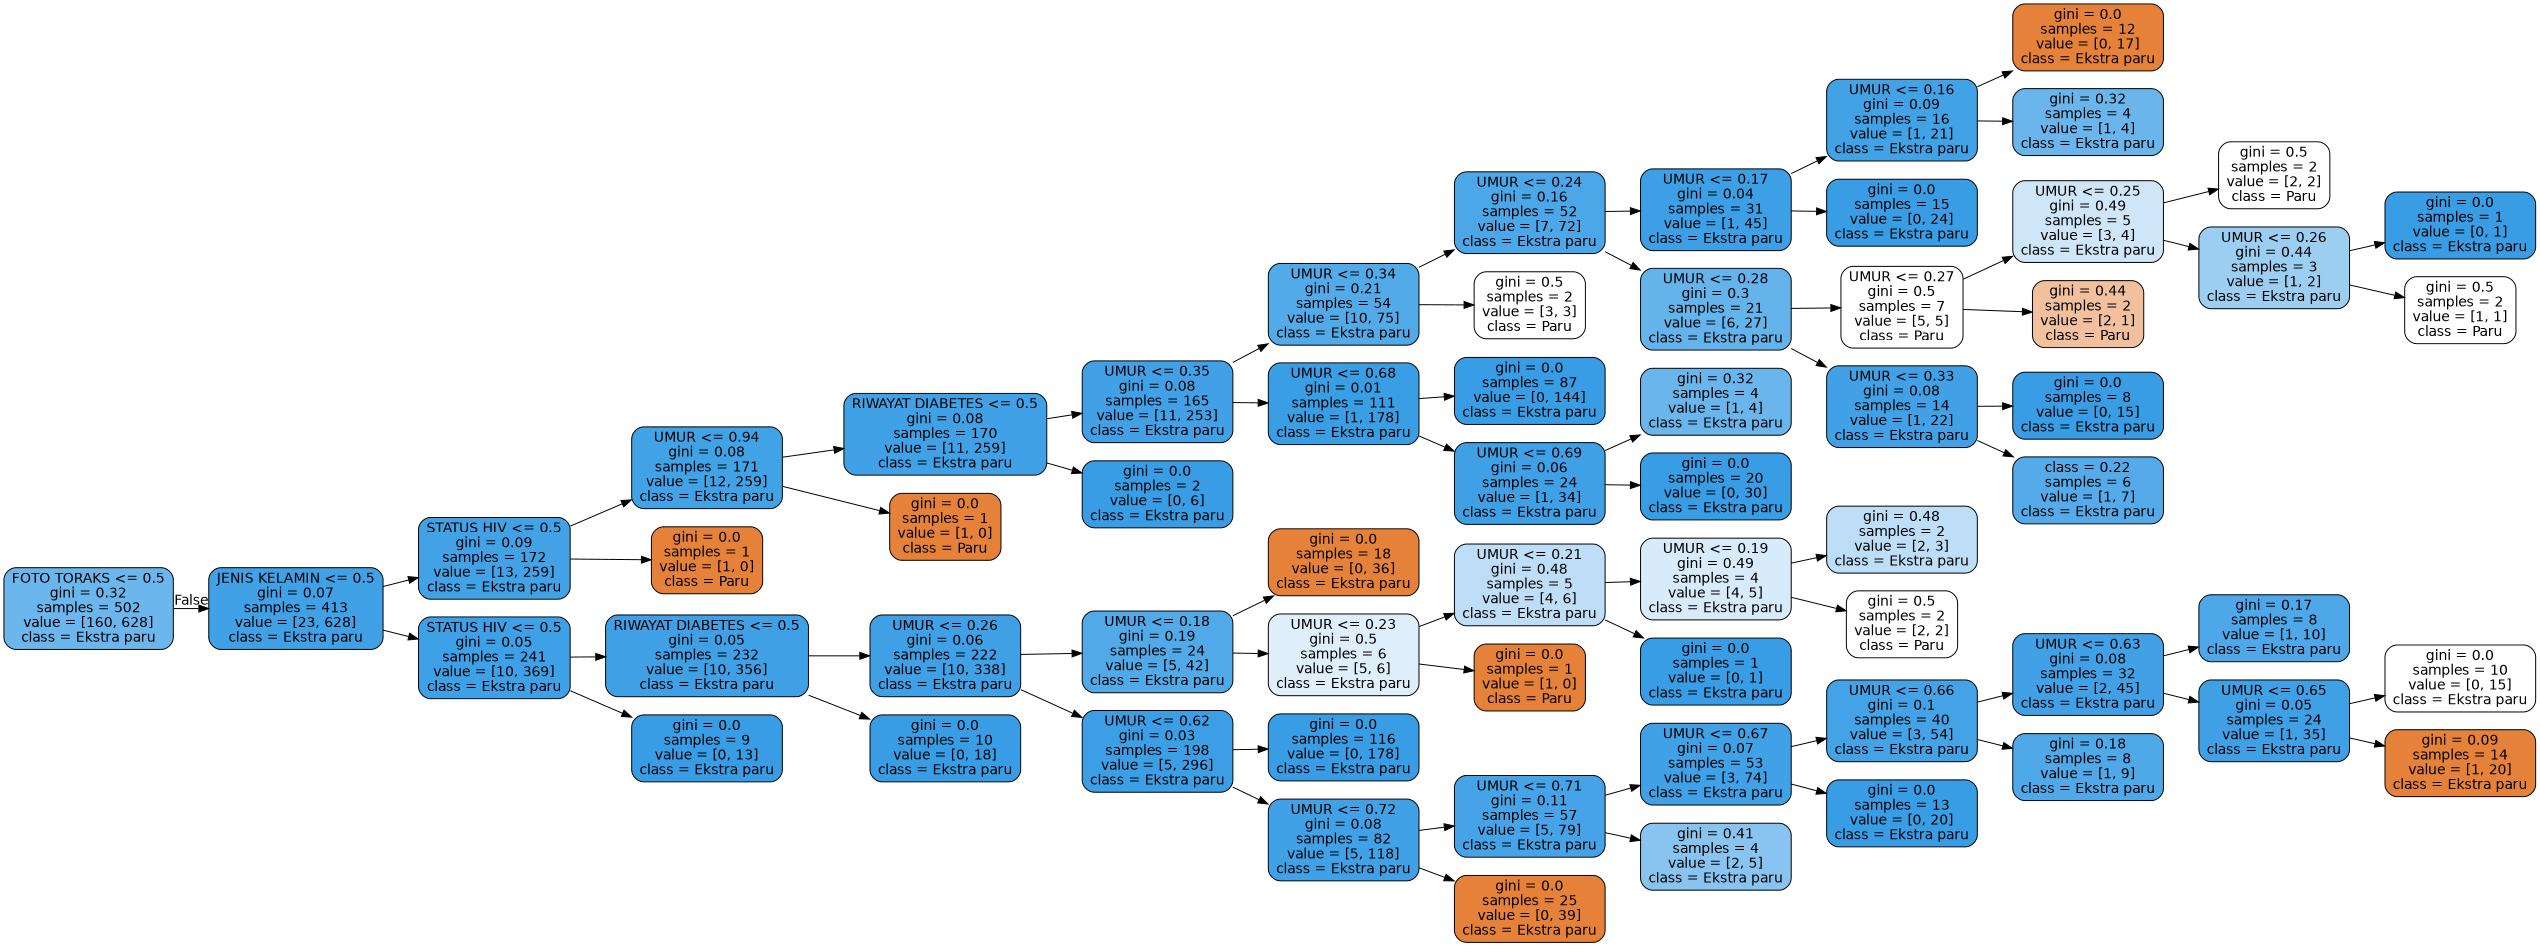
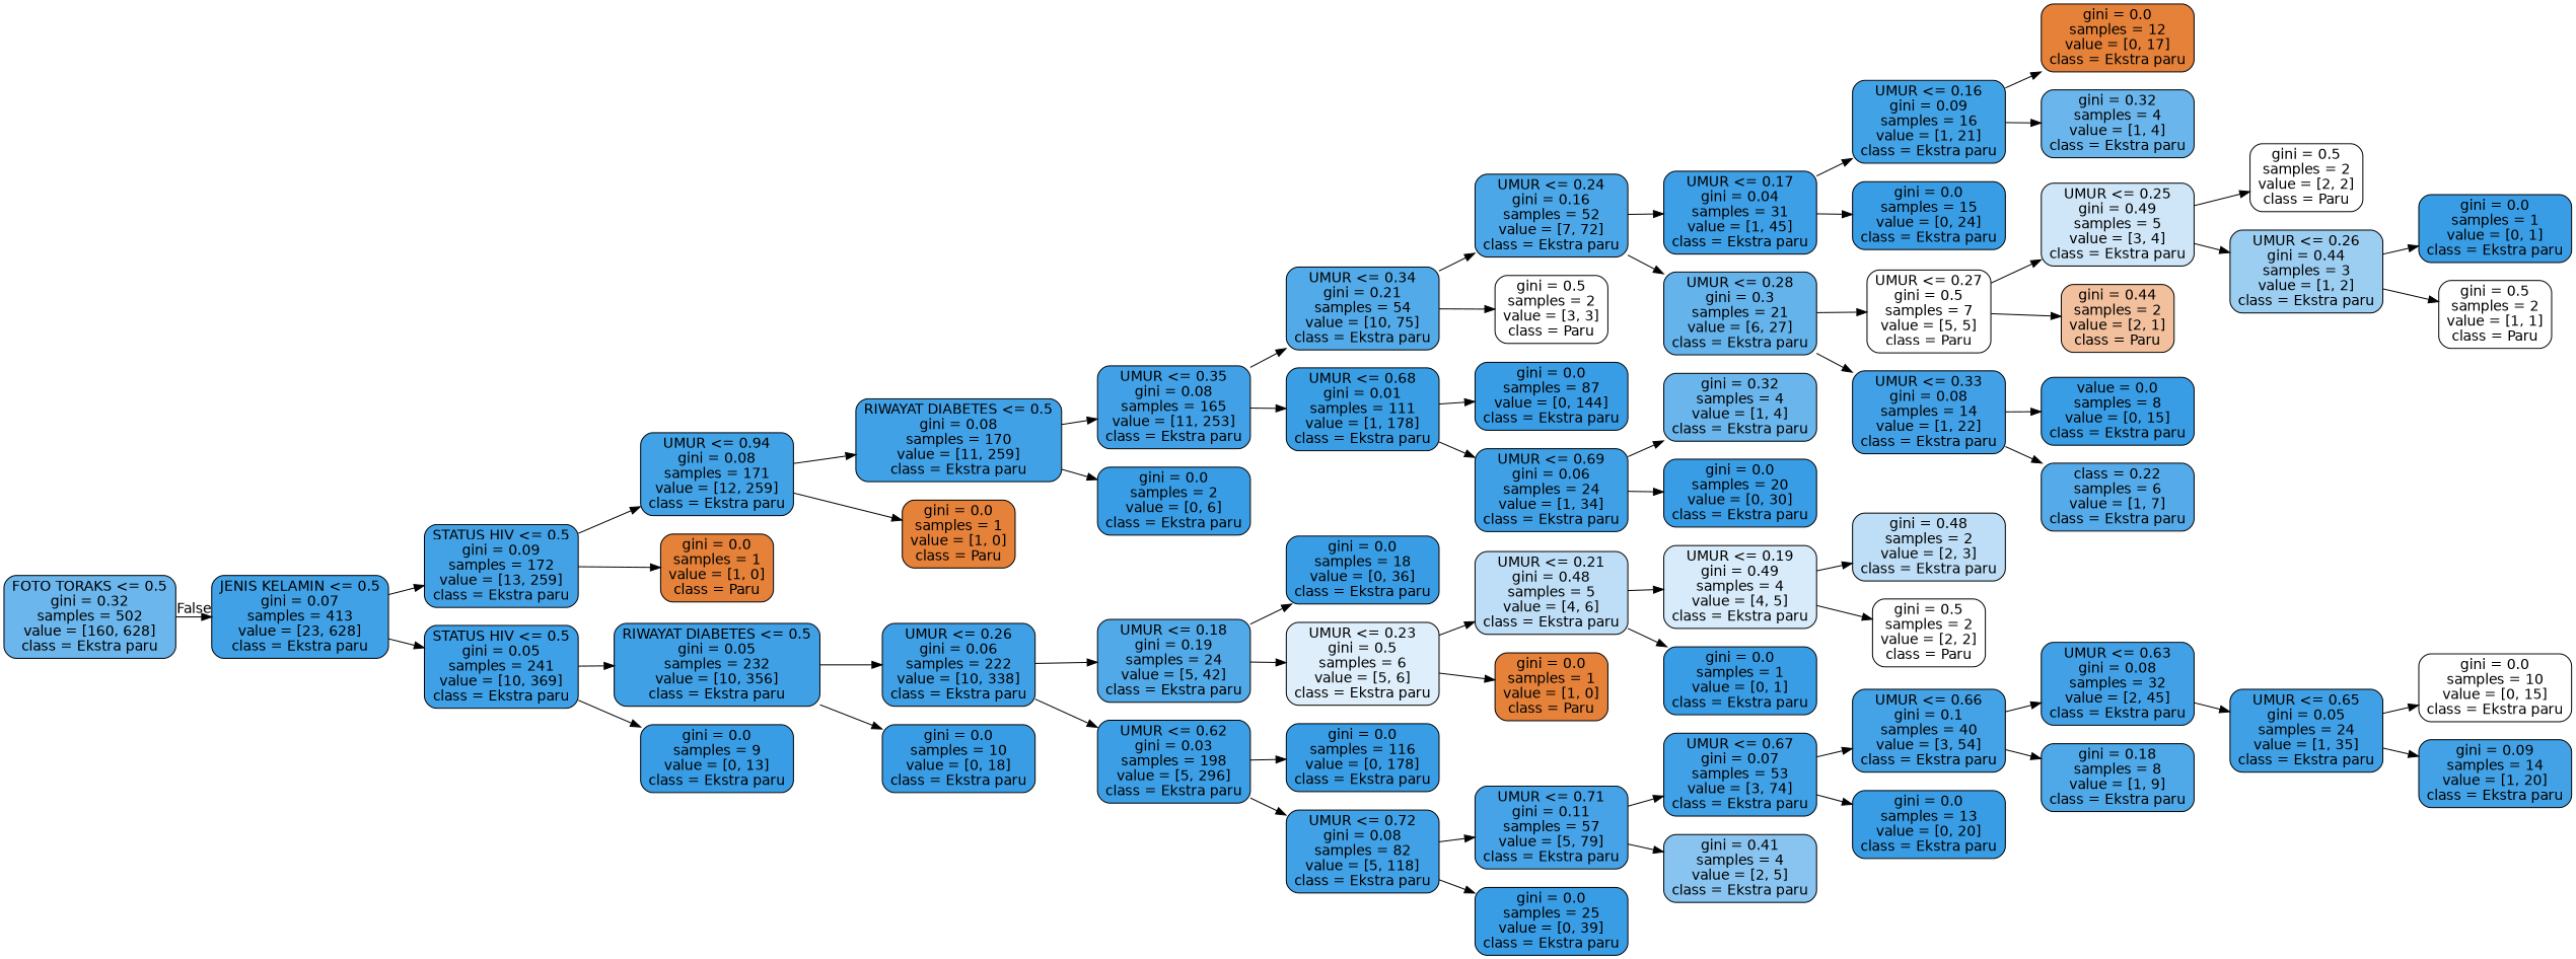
  digraph {
    rankdir=LR
    node [color=black fillcolor="#399de5" fontname=helvetica shape=box style="filled, rounded"]
    edge [fontname=helvetica]
    n1 [fillcolor="#6bb6ec" label="FOTO TORAKS <= 0.5\ngini = 0.32\nsamples = 502\nvalue = [160, 628]\nclass = Ekstra paru"]
    n2 [fillcolor="#40a1e6" label="JENIS KELAMIN <= 0.5\ngini = 0.07\nsamples = 413\nvalue = [23, 628]\nclass = Ekstra paru"]
    n3 [fillcolor="#43a2e6" label="STATUS HIV <= 0.5\ngini = 0.09\nsamples = 172\nvalue = [13, 259]\nclass = Ekstra paru"]
    n4 [fillcolor="#3ea0e6" label="STATUS HIV <= 0.5\ngini = 0.05\nsamples = 241\nvalue = [10, 369]\nclass = Ekstra paru"]
    n5 [fillcolor="#42a2e6" label="UMUR <= 0.94\ngini = 0.08\nsamples = 171\nvalue = [12, 259]\nclass = Ekstra paru"]
    n6 [fillcolor="#e58139" label="gini = 0.0\nsamples = 1\nvalue = [1, 0]\nclass = Paru"]
    n7 [fillcolor="#3fa0e6" label="RIWAYAT DIABETES <= 0.5\ngini = 0.05\nsamples = 232\nvalue = [10, 356]\nclass = Ekstra paru"]
    n8 [label="gini = 0.0\nsamples = 9\nvalue = [0, 13]\nclass = Ekstra paru"]
    n9 [fillcolor="#41a1e6" label="RIWAYAT DIABETES <= 0.5\ngini = 0.08\nsamples = 170\nvalue = [11, 259]\nclass = Ekstra paru"]
    n10 [fillcolor="#e58139" label="gini = 0.0\nsamples = 1\nvalue = [1, 0]\nclass = Paru"]
    n11 [fillcolor="#42a1e6" label="UMUR <= 0.35\ngini = 0.08\nsamples = 165\nvalue = [11, 253]\nclass = Ekstra paru"]
    n12 [label="gini = 0.0\nsamples = 2\nvalue = [0, 6]\nclass = Ekstra paru"]
    n13 [fillcolor="#53aae8" label="UMUR <= 0.34\ngini = 0.21\nsamples = 54\nvalue = [10, 75]\nclass = Ekstra paru"]
    n14 [fillcolor="#3a9ee5" label="UMUR <= 0.68\ngini = 0.01\nsamples = 111\nvalue = [1, 178]\nclass = Ekstra paru"]
    n15 [fillcolor="#4ca7e8" label="UMUR <= 0.24\ngini = 0.16\nsamples = 52\nvalue = [7, 72]\nclass = Ekstra paru"]
    n16 [fillcolor="#ffffff" label="gini = 0.5\nsamples = 2\nvalue = [3, 3]\nclass = Paru"]
    n17 [label="gini = 0.0\nsamples = 87\nvalue = [0, 144]\nclass = Ekstra paru"]
    n18 [fillcolor="#3fa0e6" label="UMUR <= 0.69\ngini = 0.06\nsamples = 24\nvalue = [1, 34]\nclass = Ekstra paru"]
    n19 [fillcolor="#3d9fe6" label="UMUR <= 0.17\ngini = 0.04\nsamples = 31\nvalue = [1, 45]\nclass = Ekstra paru"]
    n20 [fillcolor="#65b3eb" label="UMUR <= 0.28\ngini = 0.3\nsamples = 21\nvalue = [6, 27]\nclass = Ekstra paru"]
    n21 [fillcolor="#42a2e6" label="UMUR <= 0.16\ngini = 0.09\nsamples = 16\nvalue = [1, 21]\nclass = Ekstra paru"]
    n22 [label="gini = 0.0\nsamples = 15\nvalue = [0, 24]\nclass = Ekstra paru"]
    n23 [fillcolor="#ffffff" label="UMUR <= 0.27\ngini = 0.5\nsamples = 7\nvalue = [5, 5]\nclass = Paru"]
    n24 [fillcolor="#42a1e6" label="UMUR <= 0.33\ngini = 0.08\nsamples = 14\nvalue = [1, 22]\nclass = Ekstra paru"]
    n25 [fillcolor="#e58139" label="gini = 0.0\nsamples = 12\nvalue = [0, 17]\nclass = Ekstra paru"]
    n26 [fillcolor="#6ab6ec" label="gini = 0.32\nsamples = 4\nvalue = [1, 4]\nclass = Ekstra paru"]
    n27 [fillcolor="#cee6f8" label="UMUR <= 0.25\ngini = 0.49\nsamples = 5\nvalue = [3, 4]\nclass = Ekstra paru"]
    n28 [fillcolor="#f2c09c" label="gini = 0.44\nsamples = 2\nvalue = [2, 1]\nclass = Paru"]
-   n29 [label="gini = 0.0\nsamples = 8\nvalue = [0, 15]\nclass = Ekstra paru"]
+   n29 [label="value = 0.0\nsamples = 8\nvalue = [0, 15]\nclass = Ekstra paru"]
    n30 [fillcolor="#55abe9" label="class = 0.22\nsamples = 6\nvalue = [1, 7]\nclass = Ekstra paru"]
    n31 [fillcolor="#ffffff" label="gini = 0.5\nsamples = 2\nvalue = [2, 2]\nclass = Paru"]
    n32 [fillcolor="#9ccef2" label="UMUR <= 0.26\ngini = 0.44\nsamples = 3\nvalue = [1, 2]\nclass = Ekstra paru"]
    n33 [label="gini = 0.0\nsamples = 1\nvalue = [0, 1]\nclass = Ekstra paru"]
    n34 [fillcolor="#ffffff" label="gini = 0.5\nsamples = 2\nvalue = [1, 1]\nclass = Paru"]
    n35 [fillcolor="#6ab6ec" label="gini = 0.32\nsamples = 4\nvalue = [1, 4]\nclass = Ekstra paru"]
    n36 [label="gini = 0.0\nsamples = 20\nvalue = [0, 30]\nclass = Ekstra paru"]
    n37 [fillcolor="#3fa0e6" label="UMUR <= 0.26\ngini = 0.06\nsamples = 222\nvalue = [10, 338]\nclass = Ekstra paru"]
    n38 [label="gini = 0.0\nsamples = 10\nvalue = [0, 18]\nclass = Ekstra paru"]
    n39 [fillcolor="#51a9e8" label="UMUR <= 0.18\ngini = 0.19\nsamples = 24\nvalue = [5, 42]\nclass = Ekstra paru"]
    n40 [fillcolor="#3c9fe5" label="UMUR <= 0.62\ngini = 0.03\nsamples = 198\nvalue = [5, 296]\nclass = Ekstra paru"]
-   n41 [fillcolor="#e58139" label="gini = 0.0\nsamples = 18\nvalue = [0, 36]\nclass = Ekstra paru"]
+   n41 [label="gini = 0.0\nsamples = 18\nvalue = [0, 36]\nclass = Ekstra paru"]
    n42 [fillcolor="#deeffb" label="UMUR <= 0.23\ngini = 0.5\nsamples = 6\nvalue = [5, 6]\nclass = Ekstra paru"]
    n43 [label="gini = 0.0\nsamples = 116\nvalue = [0, 178]\nclass = Ekstra paru"]
    n44 [fillcolor="#41a1e6" label="UMUR <= 0.72\ngini = 0.08\nsamples = 82\nvalue = [5, 118]\nclass = Ekstra paru"]
    n45 [fillcolor="#bddef6" label="UMUR <= 0.21\ngini = 0.48\nsamples = 5\nvalue = [4, 6]\nclass = Ekstra paru"]
    n46 [fillcolor="#e58139" label="gini = 0.0\nsamples = 1\nvalue = [1, 0]\nclass = Paru"]
    n47 [fillcolor="#d7ebfa" label="UMUR <= 0.19\ngini = 0.49\nsamples = 4\nvalue = [4, 5]\nclass = Ekstra paru"]
    n48 [label="gini = 0.0\nsamples = 1\nvalue = [0, 1]\nclass = Ekstra paru"]
    n49 [fillcolor="#bddef6" label="gini = 0.48\nsamples = 2\nvalue = [2, 3]\nclass = Ekstra paru"]
    n50 [fillcolor="#ffffff" label="gini = 0.5\nsamples = 2\nvalue = [2, 2]\nclass = Paru"]
    n51 [fillcolor="#46a3e7" label="UMUR <= 0.71\ngini = 0.11\nsamples = 57\nvalue = [5, 79]\nclass = Ekstra paru"]
-   n52 [fillcolor="#e58139" label="gini = 0.0\nsamples = 25\nvalue = [0, 39]\nclass = Ekstra paru"]
+   n52 [label="gini = 0.0\nsamples = 25\nvalue = [0, 39]\nclass = Ekstra paru"]
    n53 [fillcolor="#41a1e6" label="UMUR <= 0.67\ngini = 0.07\nsamples = 53\nvalue = [3, 74]\nclass = Ekstra paru"]
    n54 [fillcolor="#88c4ef" label="gini = 0.41\nsamples = 4\nvalue = [2, 5]\nclass = Ekstra paru"]
    n55 [fillcolor="#44a2e6" label="UMUR <= 0.66\ngini = 0.1\nsamples = 40\nvalue = [3, 54]\nclass = Ekstra paru"]
    n56 [label="gini = 0.0\nsamples = 13\nvalue = [0, 20]\nclass = Ekstra paru"]
    n57 [fillcolor="#42a1e6" label="UMUR <= 0.63\ngini = 0.08\nsamples = 32\nvalue = [2, 45]\nclass = Ekstra paru"]
    n58 [fillcolor="#4fa8e8" label="gini = 0.18\nsamples = 8\nvalue = [1, 9]\nclass = Ekstra paru"]
-   n59 [fillcolor="#4da7e8" label="gini = 0.17\nsamples = 8\nvalue = [1, 10]\nclass = Ekstra paru"]
    n60 [fillcolor="#3fa0e6" label="UMUR <= 0.65\ngini = 0.05\nsamples = 24\nvalue = [1, 35]\nclass = Ekstra paru"]
    n61 [fillcolor="#ffffff" label="gini = 0.0\nsamples = 10\nvalue = [0, 15]\nclass = Ekstra paru"]
-   n62 [fillcolor="#e58139" label="gini = 0.09\nsamples = 14\nvalue = [1, 20]\nclass = Ekstra paru"]
+   n62 [fillcolor="#43a2e6" label="gini = 0.09\nsamples = 14\nvalue = [1, 20]\nclass = Ekstra paru"]
    n1 -> n2 [headlabel=False labelangle=-45 labeldistance=2.5]
    n2 -> n3
    n2 -> n4
    n3 -> n5
    n3 -> n6
    n4 -> n7
    n4 -> n8
    n5 -> n9
    n5 -> n10
    n7 -> n37
    n7 -> n38
    n9 -> n11
    n9 -> n12
    n11 -> n13
    n11 -> n14
    n13 -> n15
    n13 -> n16
    n14 -> n17
    n14 -> n18
    n15 -> n19
    n15 -> n20
    n18 -> n35
    n18 -> n36
    n19 -> n21
    n19 -> n22
    n20 -> n23
    n20 -> n24
    n21 -> n25
    n21 -> n26
    n23 -> n27
    n23 -> n28
    n24 -> n29
    n24 -> n30
    n27 -> n31
    n27 -> n32
    n32 -> n33
    n32 -> n34
    n37 -> n39
    n37 -> n40
    n39 -> n41
    n39 -> n42
    n40 -> n43
    n40 -> n44
    n42 -> n45
    n42 -> n46
    n44 -> n51
    n44 -> n52
    n45 -> n47
    n45 -> n48
    n47 -> n49
    n47 -> n50
    n51 -> n53
    n51 -> n54
    n53 -> n55
    n53 -> n56
    n55 -> n57
    n55 -> n58
-   n57 -> n59
    n57 -> n60
    n60 -> n61
    n60 -> n62
  }
